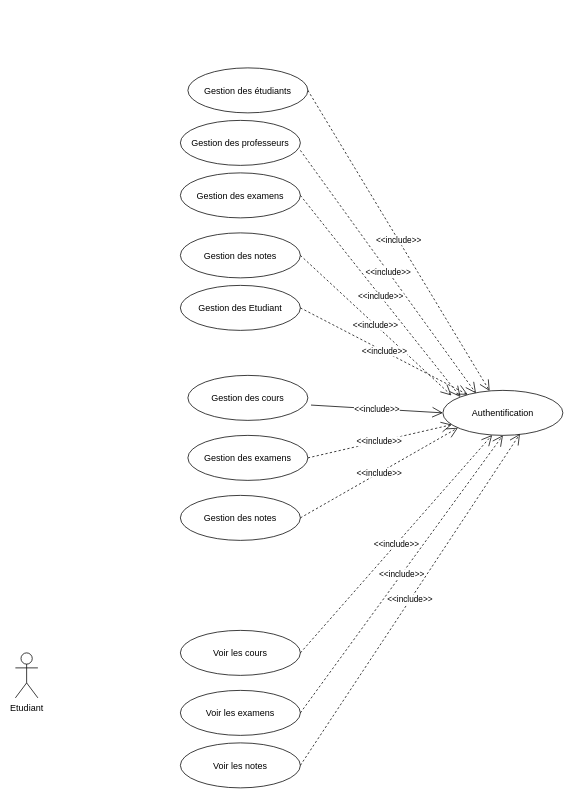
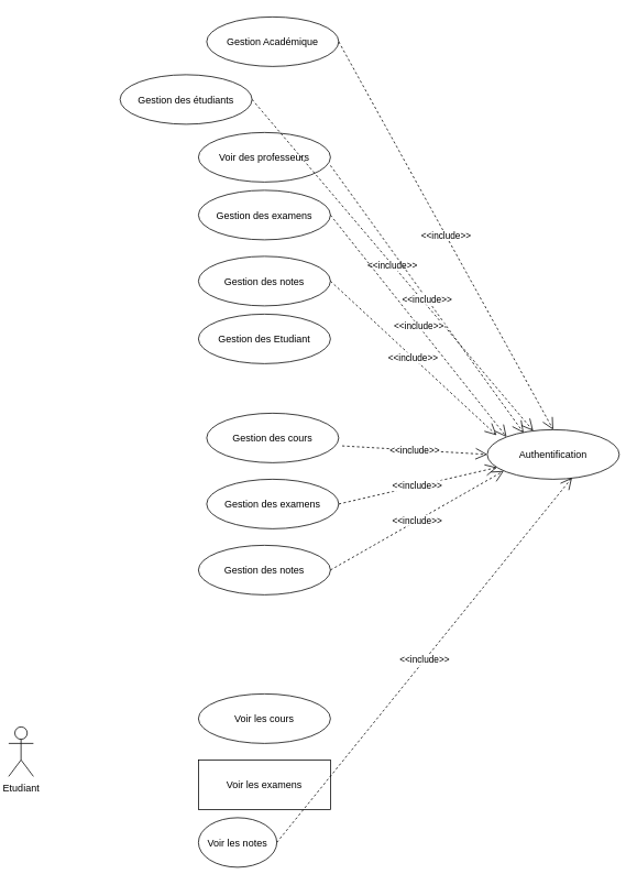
  <mxCell id="0" />
  <mxCell id="1" parent="0" />
- <mxCell id="2" value="Etudiant" style="shape=umlActor;verticalLabelPosition=bottom;verticalAlign=top;html=1;" vertex="1" parent="1"><mxGeometry x="20" y="870" width="30" height="60" as="geometry" /></mxCell>
- <mxCell id="3" value="Gestion des étudiants" style="ellipse;strokeColor=#000000;" vertex="1" parent="1"><mxGeometry x="250" y="90" width="160" height="60" as="geometry" /></mxCell>
- <mxCell id="4" value="Gestion des professeurs" style="ellipse;strokeColor=#000000;" vertex="1" parent="1"><mxGeometry x="240" y="160" width="160" height="60" as="geometry" /></mxCell>
+ <mxCell id="2" value="Etudiant" style="shape=umlActor;verticalLabelPosition=bottom;verticalAlign=top;html=1;" vertex="1" parent="1"><mxGeometry x="10" y="880" width="30" height="60" as="geometry" /></mxCell>
+ <mxCell id="3" value="Gestion des étudiants" style="ellipse;strokeColor=#000000;" vertex="1" parent="1"><mxGeometry x="145" y="90" width="160" height="60" as="geometry" /></mxCell>
+ <mxCell id="4" value="Voir des professeurs" style="ellipse;strokeColor=#000000;" vertex="1" parent="1"><mxGeometry x="240" y="160" width="160" height="60" as="geometry" /></mxCell>
+ <mxCell id="5" value="Gestion Académique" style="ellipse;strokeColor=#000000;" vertex="1" parent="1"><mxGeometry x="250" y="20" width="160" height="60" as="geometry" /></mxCell>
  <mxCell id="6" value="Gestion des examens" style="ellipse;strokeColor=#000000;" vertex="1" parent="1"><mxGeometry x="240" y="230" width="160" height="60" as="geometry" /></mxCell>
  <mxCell id="7" value="Gestion des notes" style="ellipse;strokeColor=#000000;" vertex="1" parent="1"><mxGeometry x="240" y="310" width="160" height="60" as="geometry" /></mxCell>
  <mxCell id="8" value="Gestion des Etudiant" style="ellipse;strokeColor=#000000;" vertex="1" parent="1"><mxGeometry x="240" y="380" width="160" height="60" as="geometry" /></mxCell>
  <mxCell id="9" value="Gestion des notes" style="ellipse;strokeColor=#000000;" vertex="1" parent="1"><mxGeometry x="240" y="660" width="160" height="60" as="geometry" /></mxCell>
  <mxCell id="10" value="Gestion des examens" style="ellipse;strokeColor=#000000;" vertex="1" parent="1"><mxGeometry x="250" y="580" width="160" height="60" as="geometry" /></mxCell>
  <mxCell id="11" value="Gestion des cours" style="ellipse;strokeColor=#000000;" vertex="1" parent="1"><mxGeometry x="250" y="500" width="160" height="60" as="geometry" /></mxCell>
- <mxCell id="12" value="Voir les notes" style="ellipse;strokeColor=#000000;" vertex="1" parent="1"><mxGeometry x="240" y="990" width="160" height="60" as="geometry" /></mxCell>
- <mxCell id="13" value="Voir les examens" style="ellipse;strokeColor=#000000;" vertex="1" parent="1"><mxGeometry x="240" y="920" width="160" height="60" as="geometry" /></mxCell>
+ <mxCell id="12" value="Voir les notes" style="ellipse;strokeColor=#000000;" vertex="1" parent="1"><mxGeometry x="240" y="990" width="95" height="60" as="geometry" /></mxCell>
+ <mxCell id="13" value="Voir les examens" style="strokeColor=#000000;rounded=0;" vertex="1" parent="1"><mxGeometry x="240" y="920" width="160" height="60" as="geometry" /></mxCell>
  <mxCell id="14" value="Voir les cours" style="ellipse;strokeColor=#000000;" vertex="1" parent="1"><mxGeometry x="240" y="840" width="160" height="60" as="geometry" /></mxCell>
  <mxCell id="15" value="Authentification" style="ellipse;strokeColor=#000000;" vertex="1" parent="1"><mxGeometry x="590" y="520" width="160" height="60" as="geometry" /></mxCell>
+ <mxCell id="16" value="&amp;lt;&amp;lt;include&amp;gt;&amp;gt;" style="endArrow=open;endSize=12;dashed=1;html=1;rounded=0;exitX=1;exitY=0.5;exitDx=0;exitDy=0;entryX=0.5;entryY=0;entryDx=0;entryDy=0;" edge="1" parent="1" source="5" target="15"><mxGeometry width="160" relative="1" as="geometry"><mxPoint x="410" y="310" as="sourcePoint" /><mxPoint x="570" y="310" as="targetPoint" /><mxPoint as="offset" /></mxGeometry></mxCell>
  <mxCell id="17" value="&amp;lt;&amp;lt;include&amp;gt;&amp;gt;" style="endArrow=open;endSize=12;dashed=1;html=1;rounded=0;exitX=1;exitY=0.5;exitDx=0;exitDy=0;" edge="1" parent="1" source="3" target="15"><mxGeometry width="160" relative="1" as="geometry"><mxPoint x="320" y="460" as="sourcePoint" /><mxPoint x="480" y="460" as="targetPoint" /></mxGeometry></mxCell>
  <mxCell id="18" value="&amp;lt;&amp;lt;include&amp;gt;&amp;gt;" style="endArrow=open;endSize=12;dashed=1;html=1;rounded=0;entryX=0.088;entryY=0.231;entryDx=0;entryDy=0;entryPerimeter=0;exitX=1;exitY=0.667;exitDx=0;exitDy=0;exitPerimeter=0;" edge="1" parent="1" source="4"><mxGeometry width="160" relative="1" as="geometry"><mxPoint x="430" y="260" as="sourcePoint" /><mxPoint x="634.08" y="523.84" as="targetPoint" /></mxGeometry></mxCell>
  <mxCell id="19" value="&amp;lt;&amp;lt;include&amp;gt;&amp;gt;" style="endArrow=open;endSize=12;dashed=1;html=1;rounded=0;entryX=0;entryY=0;entryDx=0;entryDy=0;exitX=1;exitY=0.5;exitDx=0;exitDy=0;" edge="1" parent="1" source="6" target="15"><mxGeometry width="160" relative="1" as="geometry"><mxPoint x="320" y="460" as="sourcePoint" /><mxPoint x="480" y="460" as="targetPoint" /></mxGeometry></mxCell>
  <mxCell id="20" value="&amp;lt;&amp;lt;include&amp;gt;&amp;gt;" style="endArrow=open;endSize=12;dashed=1;html=1;rounded=0;entryX=0.071;entryY=0.112;entryDx=0;entryDy=0;entryPerimeter=0;exitX=1;exitY=0.5;exitDx=0;exitDy=0;" edge="1" parent="1" source="7" target="15"><mxGeometry width="160" relative="1" as="geometry"><mxPoint x="320" y="320" as="sourcePoint" /><mxPoint x="480" y="320" as="targetPoint" /></mxGeometry></mxCell>
- <mxCell id="21" value="&amp;lt;&amp;lt;include&amp;gt;&amp;gt;" style="endArrow=open;endSize=12;dashed=1;html=1;rounded=0;exitX=1;exitY=0.5;exitDx=0;exitDy=0;" edge="1" parent="1" source="8" target="15"><mxGeometry width="160" relative="1" as="geometry"><mxPoint x="320" y="320" as="sourcePoint" /><mxPoint x="590" y="530" as="targetPoint" /></mxGeometry></mxCell>
- <mxCell id="22" value="&amp;lt;&amp;lt;include&amp;gt;&amp;gt;" style="endArrow=open;endSize=12;dashed=0;html=1;rounded=0;entryX=0;entryY=0.5;entryDx=0;entryDy=0;exitX=1.026;exitY=0.66;exitDx=0;exitDy=0;exitPerimeter=0;" edge="1" parent="1" source="11" target="15"><mxGeometry width="160" relative="1" as="geometry"><mxPoint x="320" y="600" as="sourcePoint" /><mxPoint x="480" y="600" as="targetPoint" /></mxGeometry></mxCell>
+ <mxCell id="22" value="&amp;lt;&amp;lt;include&amp;gt;&amp;gt;" style="endArrow=open;endSize=12;dashed=1;html=1;rounded=0;entryX=0;entryY=0.5;entryDx=0;entryDy=0;exitX=1.026;exitY=0.66;exitDx=0;exitDy=0;exitPerimeter=0;" edge="1" parent="1" source="11" target="15"><mxGeometry width="160" relative="1" as="geometry"><mxPoint x="320" y="600" as="sourcePoint" /><mxPoint x="480" y="600" as="targetPoint" /></mxGeometry></mxCell>
  <mxCell id="23" value="&amp;lt;&amp;lt;include&amp;gt;&amp;gt;" style="endArrow=open;endSize=12;dashed=1;html=1;rounded=0;exitX=1;exitY=0.5;exitDx=0;exitDy=0;" edge="1" parent="1" source="10" target="15"><mxGeometry width="160" relative="1" as="geometry"><mxPoint x="320" y="600" as="sourcePoint" /><mxPoint x="480" y="600" as="targetPoint" /></mxGeometry></mxCell>
  <mxCell id="24" value="&amp;lt;&amp;lt;include&amp;gt;&amp;gt;" style="endArrow=open;endSize=12;dashed=1;html=1;rounded=0;exitX=1;exitY=0.5;exitDx=0;exitDy=0;entryX=0.125;entryY=0.833;entryDx=0;entryDy=0;entryPerimeter=0;" edge="1" parent="1" source="9" target="15"><mxGeometry width="160" relative="1" as="geometry"><mxPoint x="320" y="600" as="sourcePoint" /><mxPoint x="600" y="580" as="targetPoint" /></mxGeometry></mxCell>
- <mxCell id="25" value="&amp;lt;&amp;lt;include&amp;gt;&amp;gt;" style="endArrow=open;endSize=12;dashed=1;html=1;rounded=0;entryX=0.41;entryY=0.993;entryDx=0;entryDy=0;entryPerimeter=0;exitX=1;exitY=0.5;exitDx=0;exitDy=0;" edge="1" parent="1" source="14" target="15"><mxGeometry width="160" relative="1" as="geometry"><mxPoint x="320" y="750" as="sourcePoint" /><mxPoint x="480" y="750" as="targetPoint" /></mxGeometry></mxCell>
- <mxCell id="26" value="&amp;lt;&amp;lt;include&amp;gt;&amp;gt;" style="endArrow=open;endSize=12;dashed=1;html=1;rounded=0;entryX=0.5;entryY=1;entryDx=0;entryDy=0;exitX=1;exitY=0.5;exitDx=0;exitDy=0;" edge="1" parent="1" source="13" target="15"><mxGeometry width="160" relative="1" as="geometry"><mxPoint x="320" y="750" as="sourcePoint" /><mxPoint x="480" y="750" as="targetPoint" /></mxGeometry></mxCell>
  <mxCell id="27" value="&amp;lt;&amp;lt;include&amp;gt;&amp;gt;" style="endArrow=open;endSize=12;dashed=1;html=1;rounded=0;entryX=0.642;entryY=0.969;entryDx=0;entryDy=0;entryPerimeter=0;exitX=1;exitY=0.5;exitDx=0;exitDy=0;" edge="1" parent="1" source="12" target="15"><mxGeometry width="160" relative="1" as="geometry"><mxPoint x="320" y="1030" as="sourcePoint" /><mxPoint x="480" y="1030" as="targetPoint" /></mxGeometry></mxCell>
